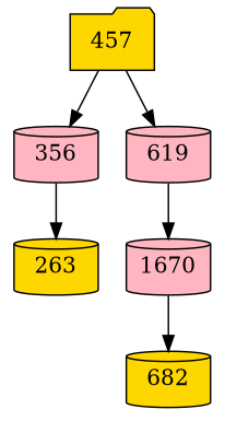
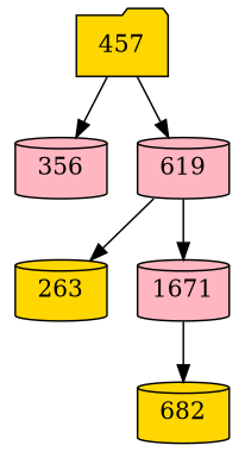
  digraph {
    node [fillcolor=gold shape=cylinder style=filled]
    457 [shape=folder]
    356 [fillcolor=lightpink]
    619 [fillcolor=lightpink]
    263
-   1671 [fillcolor=lightpink label=1670]
+   1671 [fillcolor=lightpink]
    n6 [label=682]
    457 -> 356
    457 -> 619
-   356 -> 263
+   619 -> 263
    619 -> 1671
    1671 -> n6
  }
